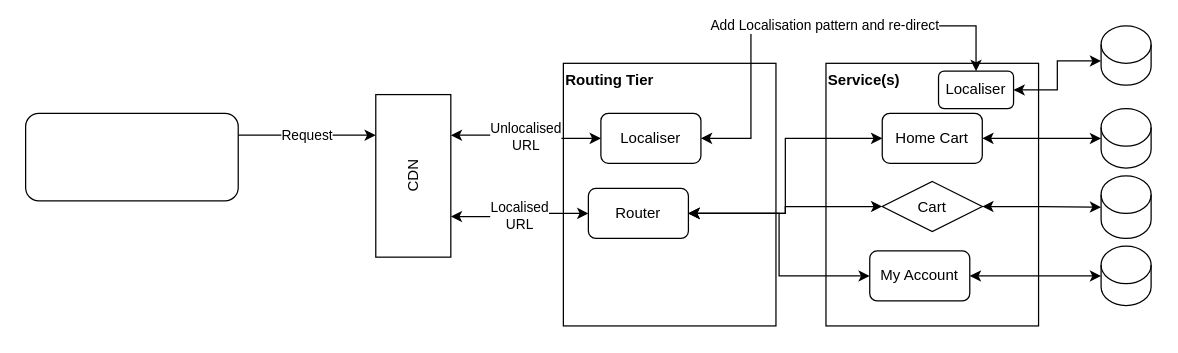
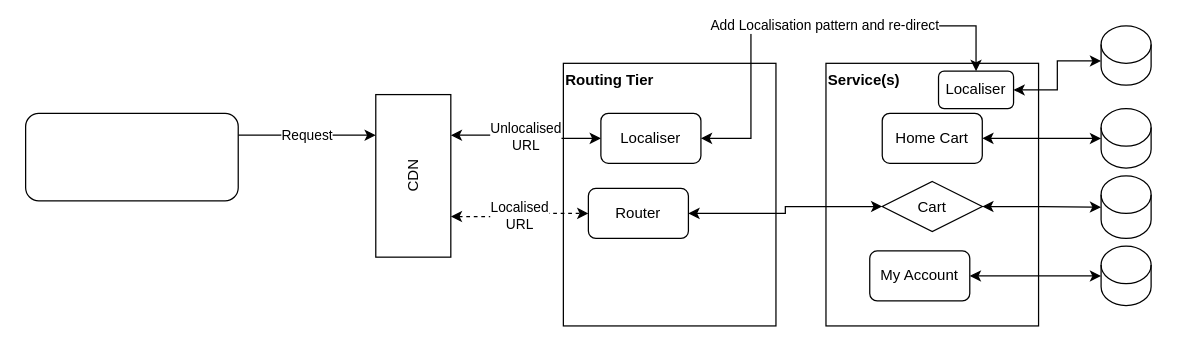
  <mxCell id="0" />
  <mxCell id="1" parent="0" />
  <mxCell id="2" value="Request" style="edgeStyle=orthogonalEdgeStyle;rounded=0;orthogonalLoop=1;jettySize=auto;html=1;exitX=1;exitY=0.25;exitDx=0;exitDy=0;entryX=0.75;entryY=0;entryDx=0;entryDy=0;" parent="1" source="3" target="8" edge="1"><mxGeometry relative="1" as="geometry" /></mxCell>
  <mxCell id="3" value="" style="rounded=1;whiteSpace=wrap;html=1;" parent="1" vertex="1"><mxGeometry x="20" y="90" width="170" height="70" as="geometry" /></mxCell>
  <mxCell id="4" value="Routing Tier" style="rounded=0;whiteSpace=wrap;html=1;align=left;verticalAlign=top;fontStyle=1" parent="1" vertex="1"><mxGeometry x="450" y="50" width="170" height="210" as="geometry" /></mxCell>
  <mxCell id="5" value="Localiser" style="rounded=1;whiteSpace=wrap;html=1;align=center;" parent="1" vertex="1"><mxGeometry x="480" y="90" width="80" height="40" as="geometry" /></mxCell>
  <mxCell id="6" value="Unlocalised &lt;br&gt;URL" style="edgeStyle=orthogonalEdgeStyle;rounded=0;orthogonalLoop=1;jettySize=auto;html=1;exitX=0.75;exitY=1;exitDx=0;exitDy=0;entryX=0;entryY=0.5;entryDx=0;entryDy=0;startArrow=classic;startFill=1;" parent="1" source="8" target="5" edge="1"><mxGeometry relative="1" as="geometry" /></mxCell>
- <mxCell id="7" value="Localised&lt;br&gt;URL" style="edgeStyle=orthogonalEdgeStyle;rounded=0;orthogonalLoop=1;jettySize=auto;html=1;exitX=0.25;exitY=1;exitDx=0;exitDy=0;entryX=0;entryY=0.5;entryDx=0;entryDy=0;startArrow=classic;startFill=1;" parent="1" source="8" target="9" edge="1"><mxGeometry relative="1" as="geometry" /></mxCell>
+ <mxCell id="7" value="Localised&lt;br&gt;URL" style="edgeStyle=orthogonalEdgeStyle;rounded=0;orthogonalLoop=1;jettySize=auto;html=1;exitX=0.25;exitY=1;exitDx=0;exitDy=0;entryX=0;entryY=0.5;entryDx=0;entryDy=0;startArrow=classic;startFill=1;dashed=1;" parent="1" source="8" target="9" edge="1"><mxGeometry relative="1" as="geometry" /></mxCell>
  <mxCell id="8" value="CDN" style="rounded=0;whiteSpace=wrap;html=1;align=center;rotation=-90;" parent="1" vertex="1"><mxGeometry x="265" y="110" width="130" height="60" as="geometry" /></mxCell>
  <mxCell id="9" value="Router" style="rounded=1;whiteSpace=wrap;html=1;align=center;" parent="1" vertex="1"><mxGeometry x="470" y="150" width="80" height="40" as="geometry" /></mxCell>
  <mxCell id="10" value="Service(s)" style="rounded=0;whiteSpace=wrap;html=1;align=left;verticalAlign=top;fontStyle=1" parent="1" vertex="1"><mxGeometry x="660" y="50" width="170" height="210" as="geometry" /></mxCell>
  <mxCell id="11" style="edgeStyle=orthogonalEdgeStyle;rounded=0;orthogonalLoop=1;jettySize=auto;html=1;exitX=1;exitY=0.5;exitDx=0;exitDy=0;startArrow=classic;startFill=1;" parent="1" source="12" target="20" edge="1"><mxGeometry relative="1" as="geometry"><mxPoint x="860" y="155" as="targetPoint" /></mxGeometry></mxCell>
  <mxCell id="12" value="Home Cart" style="rounded=1;whiteSpace=wrap;html=1;align=center;" parent="1" vertex="1"><mxGeometry x="705" y="90" width="80" height="40" as="geometry" /></mxCell>
  <mxCell id="13" style="edgeStyle=orthogonalEdgeStyle;rounded=0;orthogonalLoop=1;jettySize=auto;html=1;exitX=1;exitY=0.5;exitDx=0;exitDy=0;entryX=0;entryY=0.5;entryDx=0;entryDy=0;startArrow=classic;startFill=1;entryPerimeter=0;" parent="1" source="14" target="21" edge="1"><mxGeometry relative="1" as="geometry"><mxPoint x="860" y="155" as="targetPoint" /></mxGeometry></mxCell>
  <mxCell id="14" value="Cart" style="rhombus;whiteSpace=wrap;html=1;align=center;" parent="1" vertex="1"><mxGeometry x="705" y="144.5" width="80" height="40" as="geometry" /></mxCell>
  <mxCell id="15" style="edgeStyle=orthogonalEdgeStyle;rounded=0;orthogonalLoop=1;jettySize=auto;html=1;exitX=1;exitY=0.5;exitDx=0;exitDy=0;entryX=0;entryY=0.5;entryDx=0;entryDy=0;startArrow=classic;startFill=1;entryPerimeter=0;" parent="1" source="16" target="22" edge="1"><mxGeometry relative="1" as="geometry"><mxPoint x="860" y="155" as="targetPoint" /></mxGeometry></mxCell>
  <mxCell id="16" value="My Account" style="rounded=1;whiteSpace=wrap;html=1;align=center;" parent="1" vertex="1"><mxGeometry x="695" y="200" width="80" height="40" as="geometry" /></mxCell>
  <mxCell id="17" style="edgeStyle=orthogonalEdgeStyle;rounded=0;orthogonalLoop=1;jettySize=auto;html=1;exitX=1;exitY=0.5;exitDx=0;exitDy=0;startArrow=classic;startFill=1;" parent="1" source="9" target="14" edge="1"><mxGeometry relative="1" as="geometry" /></mxCell>
- <mxCell id="18" style="edgeStyle=orthogonalEdgeStyle;rounded=0;orthogonalLoop=1;jettySize=auto;html=1;exitX=1;exitY=0.5;exitDx=0;exitDy=0;entryX=0;entryY=0.5;entryDx=0;entryDy=0;startArrow=classic;startFill=1;" parent="1" source="9" target="12" edge="1"><mxGeometry relative="1" as="geometry" /></mxCell>
- <mxCell id="19" style="edgeStyle=orthogonalEdgeStyle;rounded=0;orthogonalLoop=1;jettySize=auto;html=1;exitX=1;exitY=0.5;exitDx=0;exitDy=0;entryX=0;entryY=0.5;entryDx=0;entryDy=0;startArrow=classic;startFill=1;" parent="1" source="9" target="16" edge="1"><mxGeometry relative="1" as="geometry" /></mxCell>
  <mxCell id="20" value="" style="shape=cylinder3;whiteSpace=wrap;html=1;boundedLbl=1;backgroundOutline=1;size=15;align=center;" parent="1" vertex="1"><mxGeometry x="880" y="86.25" width="40" height="47.5" as="geometry" /></mxCell>
  <mxCell id="21" value="" style="shape=cylinder3;whiteSpace=wrap;html=1;boundedLbl=1;backgroundOutline=1;size=15;align=center;" parent="1" vertex="1"><mxGeometry x="880" y="140" width="40" height="50" as="geometry" /></mxCell>
  <mxCell id="22" value="" style="shape=cylinder3;whiteSpace=wrap;html=1;boundedLbl=1;backgroundOutline=1;size=15;align=center;" parent="1" vertex="1"><mxGeometry x="880" y="196.25" width="40" height="47.5" as="geometry" /></mxCell>
  <mxCell id="23" style="edgeStyle=orthogonalEdgeStyle;rounded=0;orthogonalLoop=1;jettySize=auto;html=1;exitX=1;exitY=0.5;exitDx=0;exitDy=0;entryX=0;entryY=0;entryDx=0;entryDy=28.125;entryPerimeter=0;startArrow=classic;startFill=1;" parent="1" source="24" target="27" edge="1"><mxGeometry relative="1" as="geometry" /></mxCell>
  <mxCell id="24" value="Localiser" style="rounded=1;whiteSpace=wrap;html=1;align=center;" parent="1" vertex="1"><mxGeometry x="750" y="56.25" width="60" height="30" as="geometry" /></mxCell>
  <mxCell id="25" style="edgeStyle=orthogonalEdgeStyle;rounded=0;orthogonalLoop=1;jettySize=auto;html=1;exitX=1;exitY=0.5;exitDx=0;exitDy=0;startArrow=classic;startFill=1;entryX=0.5;entryY=0;entryDx=0;entryDy=0;" parent="1" source="5" target="24" edge="1"><mxGeometry relative="1" as="geometry"><mxPoint x="900" y="-40" as="targetPoint" /><Array as="points"><mxPoint x="600" y="110" /><mxPoint x="600" y="20" /><mxPoint x="780" y="20" /></Array></mxGeometry></mxCell>
  <mxCell id="26" value="Add Localisation pattern and re-direct" style="edgeLabel;html=1;align=center;verticalAlign=middle;resizable=0;points=[];" parent="25" vertex="1" connectable="0"><mxGeometry x="0.084" y="1" relative="1" as="geometry"><mxPoint as="offset" /></mxGeometry></mxCell>
  <mxCell id="27" value="" style="shape=cylinder3;whiteSpace=wrap;html=1;boundedLbl=1;backgroundOutline=1;size=15;align=center;" parent="1" vertex="1"><mxGeometry x="880" y="20" width="40" height="47.5" as="geometry" /></mxCell>
